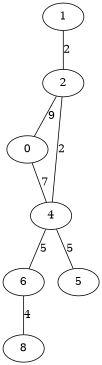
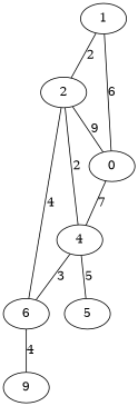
  graph {
    1
    2
    n3 [label=0]
    4
    6
    5
-   9 [label=8]
+   9
    1 -- 2 [label=2]
+   1 -- n3 [label=6]
    2 -- n3 [label=9]
    2 -- 4 [label=2]
+   2 -- 6 [label=4]
    n3 -- 4 [label=7]
-   4 -- 6 [label=5]
+   4 -- 6 [label=3]
    4 -- 5 [label=5]
    6 -- 9 [label=4]
  }
